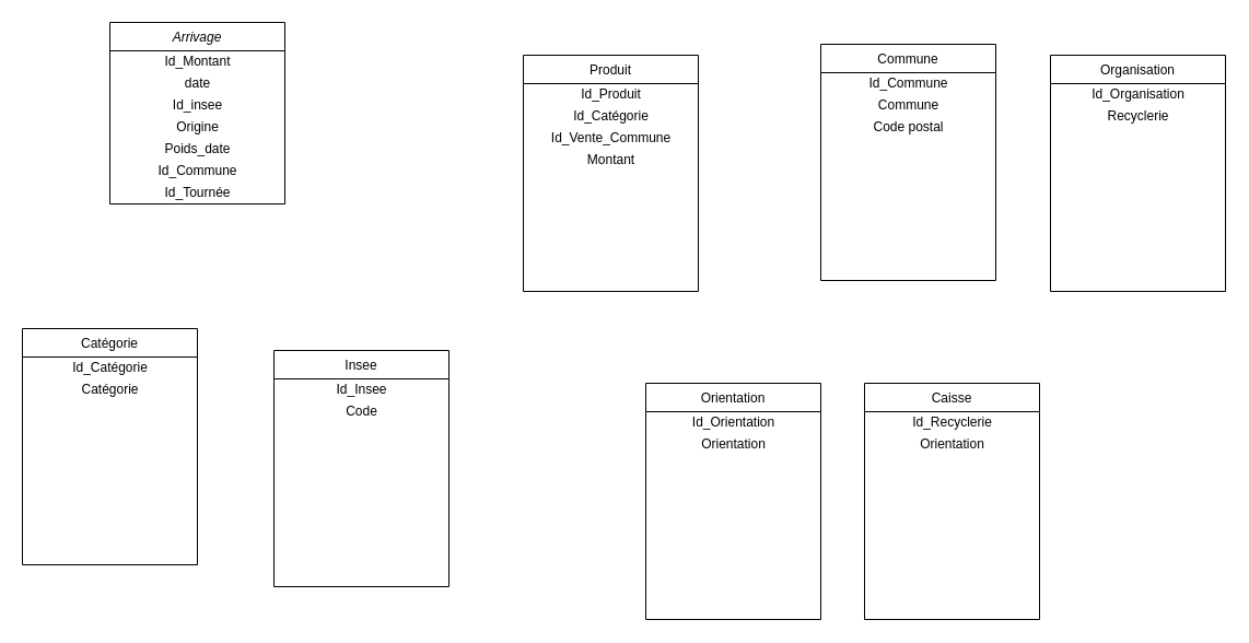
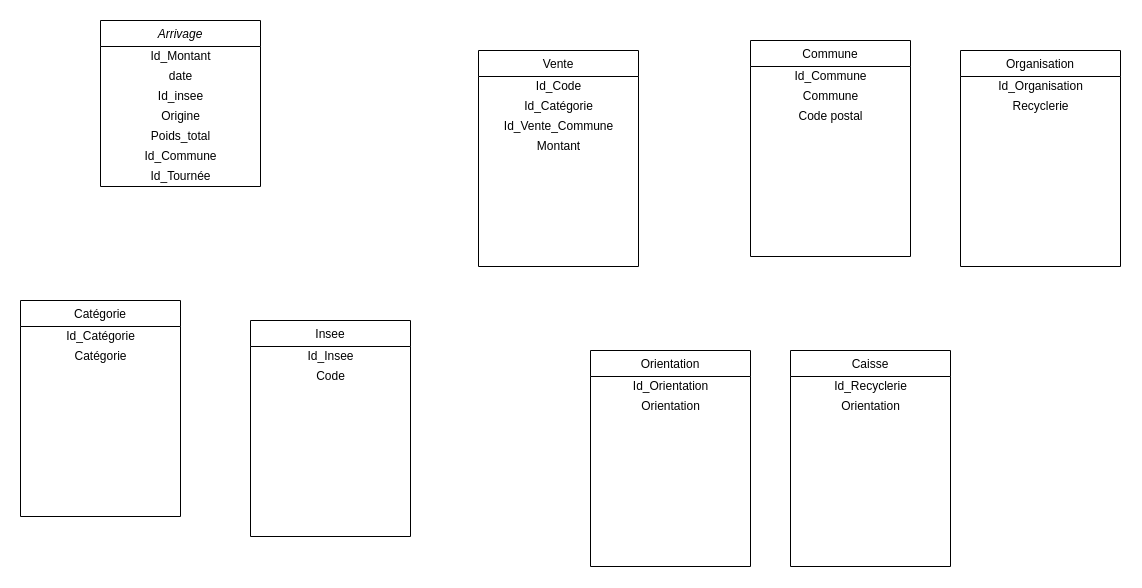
  <mxCell id="0" />
  <mxCell id="1" parent="0" />
  <mxCell id="2" value="Arrivage" style="swimlane;fontStyle=2;align=center;verticalAlign=top;childLayout=stackLayout;horizontal=1;startSize=26;horizontalStack=0;resizeParent=1;resizeLast=0;collapsible=1;marginBottom=0;rounded=0;shadow=0;strokeWidth=1;" parent="1" vertex="1"><mxGeometry x="100" y="20" width="160" height="166" as="geometry"><mxRectangle x="230" y="140" width="160" height="26" as="alternateBounds" /></mxGeometry></mxCell>
  <mxCell id="3" value="Id_Montant" style="text;html=1;align=center;verticalAlign=middle;resizable=0;points=[];autosize=1;strokeColor=none;" vertex="1" parent="2"><mxGeometry y="26" width="160" height="20" as="geometry" /></mxCell>
  <mxCell id="4" value="date" style="text;html=1;align=center;verticalAlign=middle;resizable=0;points=[];autosize=1;strokeColor=none;" vertex="1" parent="2"><mxGeometry y="46" width="160" height="20" as="geometry" /></mxCell>
  <mxCell id="5" value="Id_insee" style="text;html=1;align=center;verticalAlign=middle;resizable=0;points=[];autosize=1;strokeColor=none;" vertex="1" parent="2"><mxGeometry y="66" width="160" height="20" as="geometry" /></mxCell>
  <mxCell id="6" value="Origine" style="text;html=1;align=center;verticalAlign=middle;resizable=0;points=[];autosize=1;strokeColor=none;" vertex="1" parent="2"><mxGeometry y="86" width="160" height="20" as="geometry" /></mxCell>
- <mxCell id="7" value="Poids_date" style="text;html=1;align=center;verticalAlign=middle;resizable=0;points=[];autosize=1;strokeColor=none;" vertex="1" parent="2"><mxGeometry y="106" width="160" height="20" as="geometry" /></mxCell>
+ <mxCell id="7" value="Poids_total" style="text;html=1;align=center;verticalAlign=middle;resizable=0;points=[];autosize=1;strokeColor=none;" vertex="1" parent="2"><mxGeometry y="106" width="160" height="20" as="geometry" /></mxCell>
  <mxCell id="8" value="Id_Commune" style="text;html=1;align=center;verticalAlign=middle;resizable=0;points=[];autosize=1;strokeColor=none;" vertex="1" parent="2"><mxGeometry y="126" width="160" height="20" as="geometry" /></mxCell>
  <mxCell id="9" value="Id_Tournée" style="text;html=1;align=center;verticalAlign=middle;resizable=0;points=[];autosize=1;strokeColor=none;" vertex="1" parent="2"><mxGeometry y="146" width="160" height="20" as="geometry" /></mxCell>
  <mxCell id="10" value="Catégorie" style="swimlane;fontStyle=0;align=center;verticalAlign=top;childLayout=stackLayout;horizontal=1;startSize=26;horizontalStack=0;resizeParent=1;resizeLast=0;collapsible=1;marginBottom=0;rounded=0;shadow=0;strokeWidth=1;" parent="1" vertex="1"><mxGeometry x="20" y="300" width="160" height="216" as="geometry"><mxRectangle x="508" y="120" width="160" height="26" as="alternateBounds" /></mxGeometry></mxCell>
  <mxCell id="11" value="Id_Catégorie" style="text;html=1;align=center;verticalAlign=middle;resizable=0;points=[];autosize=1;strokeColor=none;" vertex="1" parent="10"><mxGeometry y="26" width="160" height="20" as="geometry" /></mxCell>
  <mxCell id="12" value="Catégorie" style="text;html=1;align=center;verticalAlign=middle;resizable=0;points=[];autosize=1;strokeColor=none;" vertex="1" parent="10"><mxGeometry y="46" width="160" height="20" as="geometry" /></mxCell>
- <mxCell id="13" value="Produit" style="swimlane;fontStyle=0;align=center;verticalAlign=top;childLayout=stackLayout;horizontal=1;startSize=26;horizontalStack=0;resizeParent=1;resizeLast=0;collapsible=1;marginBottom=0;rounded=0;shadow=0;strokeWidth=1;" vertex="1" parent="1"><mxGeometry x="478" y="50" width="160" height="216" as="geometry"><mxRectangle x="508" y="120" width="160" height="26" as="alternateBounds" /></mxGeometry></mxCell>
- <mxCell id="14" value="Id_Produit" style="text;html=1;align=center;verticalAlign=middle;resizable=0;points=[];autosize=1;strokeColor=none;" vertex="1" parent="13"><mxGeometry y="26" width="160" height="20" as="geometry" /></mxCell>
+ <mxCell id="13" value="Vente" style="swimlane;fontStyle=0;align=center;verticalAlign=top;childLayout=stackLayout;horizontal=1;startSize=26;horizontalStack=0;resizeParent=1;resizeLast=0;collapsible=1;marginBottom=0;rounded=0;shadow=0;strokeWidth=1;" vertex="1" parent="1"><mxGeometry x="478" y="50" width="160" height="216" as="geometry"><mxRectangle x="508" y="120" width="160" height="26" as="alternateBounds" /></mxGeometry></mxCell>
+ <mxCell id="14" value="Id_Code" style="text;html=1;align=center;verticalAlign=middle;resizable=0;points=[];autosize=1;strokeColor=none;" vertex="1" parent="13"><mxGeometry y="26" width="160" height="20" as="geometry" /></mxCell>
  <mxCell id="15" value="Id_Catégorie" style="text;html=1;align=center;verticalAlign=middle;resizable=0;points=[];autosize=1;strokeColor=none;" vertex="1" parent="13"><mxGeometry y="46" width="160" height="20" as="geometry" /></mxCell>
  <mxCell id="16" value="Id_Vente_Commune" style="text;html=1;align=center;verticalAlign=middle;resizable=0;points=[];autosize=1;strokeColor=none;" vertex="1" parent="13"><mxGeometry y="66" width="160" height="20" as="geometry" /></mxCell>
  <mxCell id="17" value="Montant" style="text;html=1;align=center;verticalAlign=middle;resizable=0;points=[];autosize=1;strokeColor=none;" vertex="1" parent="13"><mxGeometry y="86" width="160" height="20" as="geometry" /></mxCell>
  <mxCell id="18" value="Orientation" style="swimlane;fontStyle=0;align=center;verticalAlign=top;childLayout=stackLayout;horizontal=1;startSize=26;horizontalStack=0;resizeParent=1;resizeLast=0;collapsible=1;marginBottom=0;rounded=0;shadow=0;strokeWidth=1;" vertex="1" parent="1"><mxGeometry x="590" y="350" width="160" height="216" as="geometry"><mxRectangle x="508" y="120" width="160" height="26" as="alternateBounds" /></mxGeometry></mxCell>
  <mxCell id="19" value="Id_Orientation" style="text;html=1;align=center;verticalAlign=middle;resizable=0;points=[];autosize=1;strokeColor=none;" vertex="1" parent="18"><mxGeometry y="26" width="160" height="20" as="geometry" /></mxCell>
  <mxCell id="20" value="Orientation" style="text;html=1;align=center;verticalAlign=middle;resizable=0;points=[];autosize=1;strokeColor=none;" vertex="1" parent="18"><mxGeometry y="46" width="160" height="20" as="geometry" /></mxCell>
  <mxCell id="21" value="Insee" style="swimlane;fontStyle=0;align=center;verticalAlign=top;childLayout=stackLayout;horizontal=1;startSize=26;horizontalStack=0;resizeParent=1;resizeLast=0;collapsible=1;marginBottom=0;rounded=0;shadow=0;strokeWidth=1;" vertex="1" parent="1"><mxGeometry x="250" y="320" width="160" height="216" as="geometry"><mxRectangle x="508" y="120" width="160" height="26" as="alternateBounds" /></mxGeometry></mxCell>
  <mxCell id="22" value="Id_Insee" style="text;html=1;align=center;verticalAlign=middle;resizable=0;points=[];autosize=1;strokeColor=none;" vertex="1" parent="21"><mxGeometry y="26" width="160" height="20" as="geometry" /></mxCell>
  <mxCell id="23" value="Code" style="text;html=1;align=center;verticalAlign=middle;resizable=0;points=[];autosize=1;strokeColor=none;" vertex="1" parent="21"><mxGeometry y="46" width="160" height="20" as="geometry" /></mxCell>
  <mxCell id="24" value="Commune" style="swimlane;fontStyle=0;align=center;verticalAlign=top;childLayout=stackLayout;horizontal=1;startSize=26;horizontalStack=0;resizeParent=1;resizeLast=0;collapsible=1;marginBottom=0;rounded=0;shadow=0;strokeWidth=1;" vertex="1" parent="1"><mxGeometry x="750" y="40" width="160" height="216" as="geometry"><mxRectangle x="508" y="120" width="160" height="26" as="alternateBounds" /></mxGeometry></mxCell>
  <mxCell id="25" value="Id_Commune" style="text;html=1;align=center;verticalAlign=middle;resizable=0;points=[];autosize=1;strokeColor=none;" vertex="1" parent="24"><mxGeometry y="26" width="160" height="20" as="geometry" /></mxCell>
  <mxCell id="26" value="Commune" style="text;html=1;align=center;verticalAlign=middle;resizable=0;points=[];autosize=1;strokeColor=none;" vertex="1" parent="24"><mxGeometry y="46" width="160" height="20" as="geometry" /></mxCell>
  <mxCell id="27" value="Code postal" style="text;html=1;align=center;verticalAlign=middle;resizable=0;points=[];autosize=1;strokeColor=none;" vertex="1" parent="24"><mxGeometry y="66" width="160" height="20" as="geometry" /></mxCell>
  <mxCell id="28" value="Organisation" style="swimlane;fontStyle=0;align=center;verticalAlign=top;childLayout=stackLayout;horizontal=1;startSize=26;horizontalStack=0;resizeParent=1;resizeLast=0;collapsible=1;marginBottom=0;rounded=0;shadow=0;strokeWidth=1;" vertex="1" parent="1"><mxGeometry x="960" y="50" width="160" height="216" as="geometry"><mxRectangle x="508" y="120" width="160" height="26" as="alternateBounds" /></mxGeometry></mxCell>
  <mxCell id="29" value="Id_Organisation" style="text;html=1;align=center;verticalAlign=middle;resizable=0;points=[];autosize=1;strokeColor=none;" vertex="1" parent="28"><mxGeometry y="26" width="160" height="20" as="geometry" /></mxCell>
  <mxCell id="30" value="Recyclerie" style="text;html=1;align=center;verticalAlign=middle;resizable=0;points=[];autosize=1;strokeColor=none;" vertex="1" parent="28"><mxGeometry y="46" width="160" height="20" as="geometry" /></mxCell>
  <mxCell id="31" value="Caisse" style="swimlane;fontStyle=0;align=center;verticalAlign=top;childLayout=stackLayout;horizontal=1;startSize=26;horizontalStack=0;resizeParent=1;resizeLast=0;collapsible=1;marginBottom=0;rounded=0;shadow=0;strokeWidth=1;" vertex="1" parent="1"><mxGeometry x="790" y="350" width="160" height="216" as="geometry"><mxRectangle x="508" y="120" width="160" height="26" as="alternateBounds" /></mxGeometry></mxCell>
  <mxCell id="32" value="Id_Recyclerie" style="text;html=1;align=center;verticalAlign=middle;resizable=0;points=[];autosize=1;strokeColor=none;" vertex="1" parent="31"><mxGeometry y="26" width="160" height="20" as="geometry" /></mxCell>
  <mxCell id="33" value="Orientation" style="text;html=1;align=center;verticalAlign=middle;resizable=0;points=[];autosize=1;strokeColor=none;" vertex="1" parent="31"><mxGeometry y="46" width="160" height="20" as="geometry" /></mxCell>
